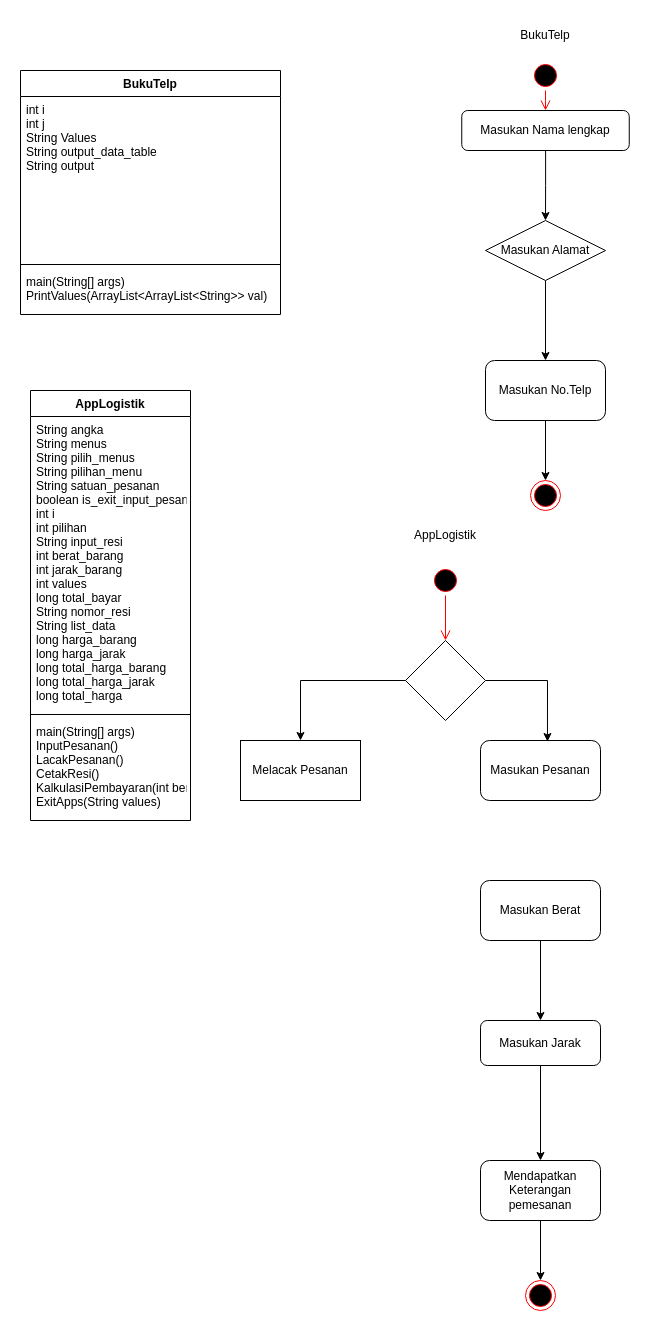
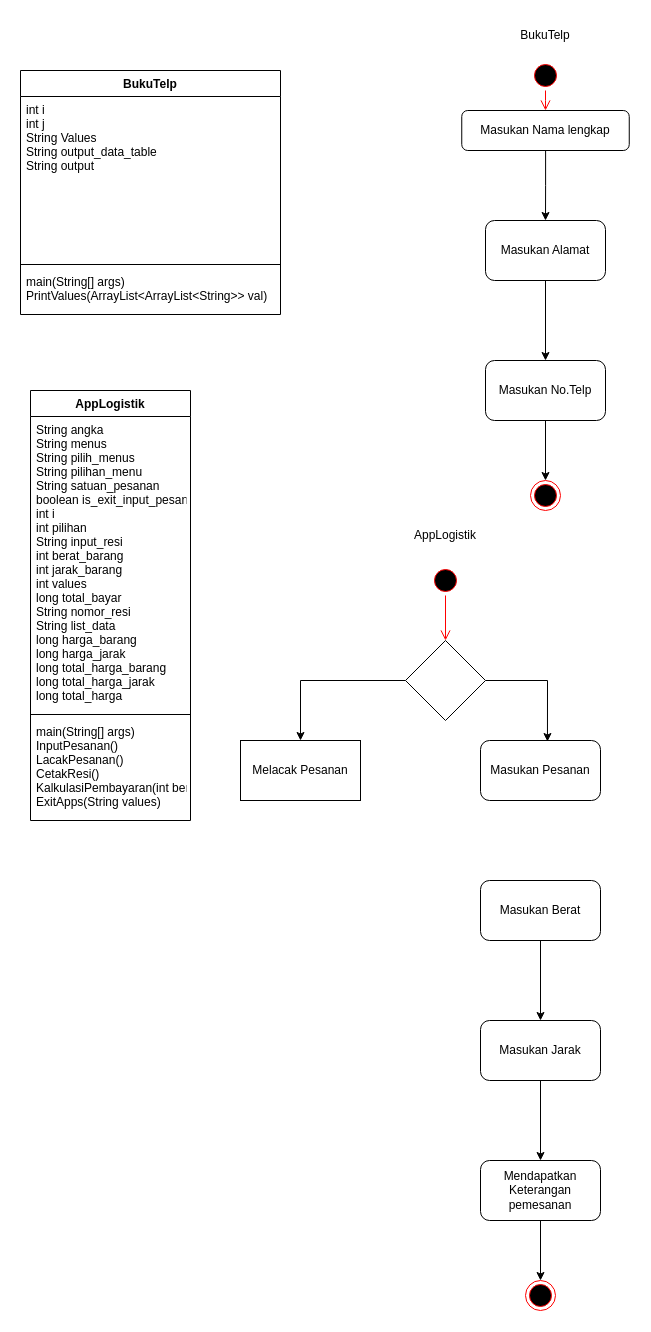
  <mxCell id="0" />
  <mxCell id="1" parent="0" />
  <mxCell id="2" value="BukuTelp" style="swimlane;fontStyle=1;align=center;verticalAlign=top;childLayout=stackLayout;horizontal=1;startSize=26;horizontalStack=0;resizeParent=1;resizeParentMax=0;resizeLast=0;collapsible=1;marginBottom=0;" vertex="1" parent="1"><mxGeometry x="20" y="70" width="260" height="244" as="geometry" /></mxCell>
  <mxCell id="3" value="int i&#10;int j&#10;String Values&#10;String output_data_table&#10;String output&#10;" style="text;strokeColor=none;fillColor=none;align=left;verticalAlign=top;spacingLeft=4;spacingRight=4;overflow=hidden;rotatable=0;points=[[0,0.5],[1,0.5]];portConstraint=eastwest;" vertex="1" parent="2"><mxGeometry y="26" width="260" height="164" as="geometry" /></mxCell>
  <mxCell id="4" value="" style="line;strokeWidth=1;fillColor=none;align=left;verticalAlign=middle;spacingTop=-1;spacingLeft=3;spacingRight=3;rotatable=0;labelPosition=right;points=[];portConstraint=eastwest;strokeColor=inherit;" vertex="1" parent="2"><mxGeometry y="190" width="260" height="8" as="geometry" /></mxCell>
  <mxCell id="5" value="main(String[] args)&#10;PrintValues(ArrayList&lt;ArrayList&lt;String&gt;&gt; val)" style="text;strokeColor=none;fillColor=none;align=left;verticalAlign=top;spacingLeft=4;spacingRight=4;overflow=hidden;rotatable=0;points=[[0,0.5],[1,0.5]];portConstraint=eastwest;" vertex="1" parent="2"><mxGeometry y="198" width="260" height="46" as="geometry" /></mxCell>
  <mxCell id="6" value="AppLogistik" style="swimlane;fontStyle=1;align=center;verticalAlign=top;childLayout=stackLayout;horizontal=1;startSize=26;horizontalStack=0;resizeParent=1;resizeParentMax=0;resizeLast=0;collapsible=1;marginBottom=0;" vertex="1" parent="1"><mxGeometry x="30" y="390" width="160" height="430" as="geometry" /></mxCell>
  <mxCell id="7" value="String angka&#10;String menus&#10;String pilih_menus&#10;String pilihan_menu&#10;String satuan_pesanan&#10;boolean is_exit_input_pesanan&#10;int i&#10;int pilihan&#10;String input_resi&#10;int berat_barang&#10;int jarak_barang&#10;int values&#10;long total_bayar&#10;String nomor_resi&#10;String list_data&#10;long harga_barang&#10;long harga_jarak&#10;long total_harga_barang&#10;long total_harga_jarak&#10;long total_harga" style="text;strokeColor=none;fillColor=none;align=left;verticalAlign=top;spacingLeft=4;spacingRight=4;overflow=hidden;rotatable=0;points=[[0,0.5],[1,0.5]];portConstraint=eastwest;" vertex="1" parent="6"><mxGeometry y="26" width="160" height="294" as="geometry" /></mxCell>
  <mxCell id="8" value="" style="line;strokeWidth=1;fillColor=none;align=left;verticalAlign=middle;spacingTop=-1;spacingLeft=3;spacingRight=3;rotatable=0;labelPosition=right;points=[];portConstraint=eastwest;strokeColor=inherit;" vertex="1" parent="6"><mxGeometry y="320" width="160" height="8" as="geometry" /></mxCell>
  <mxCell id="9" value="main(String[] args)&#10;InputPesanan()&#10;LacakPesanan()&#10;CetakResi()&#10;KalkulasiPembayaran(int berat, int jarak)&#10;ExitApps(String values)" style="text;strokeColor=none;fillColor=none;align=left;verticalAlign=top;spacingLeft=4;spacingRight=4;overflow=hidden;rotatable=0;points=[[0,0.5],[1,0.5]];portConstraint=eastwest;" vertex="1" parent="6"><mxGeometry y="328" width="160" height="102" as="geometry" /></mxCell>
  <mxCell id="10" value="" style="ellipse;html=1;shape=startState;fillColor=#000000;strokeColor=#ff0000;" vertex="1" parent="1"><mxGeometry x="530" y="60" width="30" height="30" as="geometry" /></mxCell>
  <mxCell id="11" value="" style="edgeStyle=orthogonalEdgeStyle;html=1;verticalAlign=bottom;endArrow=open;endSize=8;strokeColor=#ff0000;rounded=0;" edge="1" source="10" parent="1"><mxGeometry relative="1" as="geometry"><mxPoint x="545" y="110" as="targetPoint" /></mxGeometry></mxCell>
  <mxCell id="12" value="" style="edgeStyle=orthogonalEdgeStyle;rounded=0;orthogonalLoop=1;jettySize=auto;html=1;" edge="1" parent="1" source="13" target="15"><mxGeometry relative="1" as="geometry" /></mxCell>
  <mxCell id="13" value="Masukan Nama lengkap" style="rounded=1;whiteSpace=wrap;html=1;" vertex="1" parent="1"><mxGeometry x="461.25" y="110" width="167.5" height="40" as="geometry" /></mxCell>
  <mxCell id="14" value="" style="edgeStyle=orthogonalEdgeStyle;rounded=0;orthogonalLoop=1;jettySize=auto;html=1;" edge="1" parent="1" source="15" target="17"><mxGeometry relative="1" as="geometry" /></mxCell>
- <mxCell id="15" value="Masukan Alamat" style="rhombus;whiteSpace=wrap;html=1;" vertex="1" parent="1"><mxGeometry x="485" y="220" width="120" height="60" as="geometry" /></mxCell>
+ <mxCell id="15" value="Masukan Alamat" style="whiteSpace=wrap;html=1;rounded=1;" vertex="1" parent="1"><mxGeometry x="485" y="220" width="120" height="60" as="geometry" /></mxCell>
  <mxCell id="16" style="edgeStyle=orthogonalEdgeStyle;rounded=0;orthogonalLoop=1;jettySize=auto;html=1;entryX=0.5;entryY=0;entryDx=0;entryDy=0;" edge="1" parent="1" source="17" target="18"><mxGeometry relative="1" as="geometry" /></mxCell>
  <mxCell id="17" value="Masukan No.Telp" style="whiteSpace=wrap;html=1;rounded=1;" vertex="1" parent="1"><mxGeometry x="485" y="360" width="120" height="60" as="geometry" /></mxCell>
  <mxCell id="18" value="" style="ellipse;html=1;shape=endState;fillColor=#000000;strokeColor=#ff0000;" vertex="1" parent="1"><mxGeometry x="530" y="480" width="30" height="30" as="geometry" /></mxCell>
  <mxCell id="19" value="BukuTelp" style="text;html=1;strokeColor=none;fillColor=none;align=center;verticalAlign=middle;whiteSpace=wrap;rounded=0;" vertex="1" parent="1"><mxGeometry x="515" y="20" width="60" height="30" as="geometry" /></mxCell>
  <mxCell id="20" value="" style="ellipse;html=1;shape=startState;fillColor=#000000;strokeColor=#ff0000;" vertex="1" parent="1"><mxGeometry x="430" y="565" width="30" height="30" as="geometry" /></mxCell>
  <mxCell id="21" value="" style="edgeStyle=orthogonalEdgeStyle;html=1;verticalAlign=bottom;endArrow=open;endSize=8;strokeColor=#ff0000;rounded=0;entryX=0.5;entryY=0;entryDx=0;entryDy=0;" edge="1" source="20" parent="1" target="24"><mxGeometry relative="1" as="geometry"><mxPoint x="315" y="630" as="targetPoint" /></mxGeometry></mxCell>
  <mxCell id="22" style="edgeStyle=orthogonalEdgeStyle;rounded=0;orthogonalLoop=1;jettySize=auto;html=1;entryX=0.558;entryY=0.017;entryDx=0;entryDy=0;entryPerimeter=0;" edge="1" parent="1" source="24" target="25"><mxGeometry x="0.055" y="53" relative="1" as="geometry"><mxPoint x="520" y="680" as="targetPoint" /><Array as="points"><mxPoint x="547" y="680" /></Array><mxPoint as="offset" /></mxGeometry></mxCell>
  <mxCell id="23" value="" style="edgeStyle=orthogonalEdgeStyle;rounded=0;orthogonalLoop=1;jettySize=auto;html=1;" edge="1" parent="1" source="24" target="32"><mxGeometry relative="1" as="geometry" /></mxCell>
  <mxCell id="24" value="" style="rhombus;whiteSpace=wrap;html=1;" vertex="1" parent="1"><mxGeometry x="405" y="640" width="80" height="80" as="geometry" /></mxCell>
  <mxCell id="25" value="Masukan Pesanan" style="rounded=1;whiteSpace=wrap;html=1;" vertex="1" parent="1"><mxGeometry x="480" y="740" width="120" height="60" as="geometry" /></mxCell>
  <mxCell id="26" value="" style="edgeStyle=orthogonalEdgeStyle;rounded=0;orthogonalLoop=1;jettySize=auto;html=1;" edge="1" parent="1" source="27" target="29"><mxGeometry relative="1" as="geometry" /></mxCell>
  <mxCell id="27" value="Masukan Berat" style="whiteSpace=wrap;html=1;rounded=1;" vertex="1" parent="1"><mxGeometry x="480" y="880" width="120" height="60" as="geometry" /></mxCell>
  <mxCell id="28" value="" style="edgeStyle=orthogonalEdgeStyle;rounded=0;orthogonalLoop=1;jettySize=auto;html=1;" edge="1" parent="1" source="29" target="31"><mxGeometry relative="1" as="geometry" /></mxCell>
- <mxCell id="29" value="Masukan Jarak" style="whiteSpace=wrap;html=1;rounded=1;" vertex="1" parent="1"><mxGeometry x="480" y="1020" width="120" height="45" as="geometry" /></mxCell>
+ <mxCell id="29" value="Masukan Jarak" style="whiteSpace=wrap;html=1;rounded=1;" vertex="1" parent="1"><mxGeometry x="480" y="1020" width="120" height="60" as="geometry" /></mxCell>
  <mxCell id="30" style="edgeStyle=orthogonalEdgeStyle;rounded=0;orthogonalLoop=1;jettySize=auto;html=1;" edge="1" parent="1" source="31" target="33"><mxGeometry relative="1" as="geometry" /></mxCell>
  <mxCell id="31" value="Mendapatkan Keterangan pemesanan" style="whiteSpace=wrap;html=1;rounded=1;" vertex="1" parent="1"><mxGeometry x="480" y="1160" width="120" height="60" as="geometry" /></mxCell>
  <mxCell id="32" value="Melacak Pesanan" style="whiteSpace=wrap;html=1;" vertex="1" parent="1"><mxGeometry x="240" y="740" width="120" height="60" as="geometry" /></mxCell>
  <mxCell id="33" value="" style="ellipse;html=1;shape=endState;fillColor=#000000;strokeColor=#ff0000;" vertex="1" parent="1"><mxGeometry x="525" y="1280" width="30" height="30" as="geometry" /></mxCell>
  <mxCell id="34" value="AppLogistik" style="text;html=1;strokeColor=none;fillColor=none;align=center;verticalAlign=middle;whiteSpace=wrap;rounded=0;" vertex="1" parent="1"><mxGeometry x="415" y="520" width="60" height="30" as="geometry" /></mxCell>
